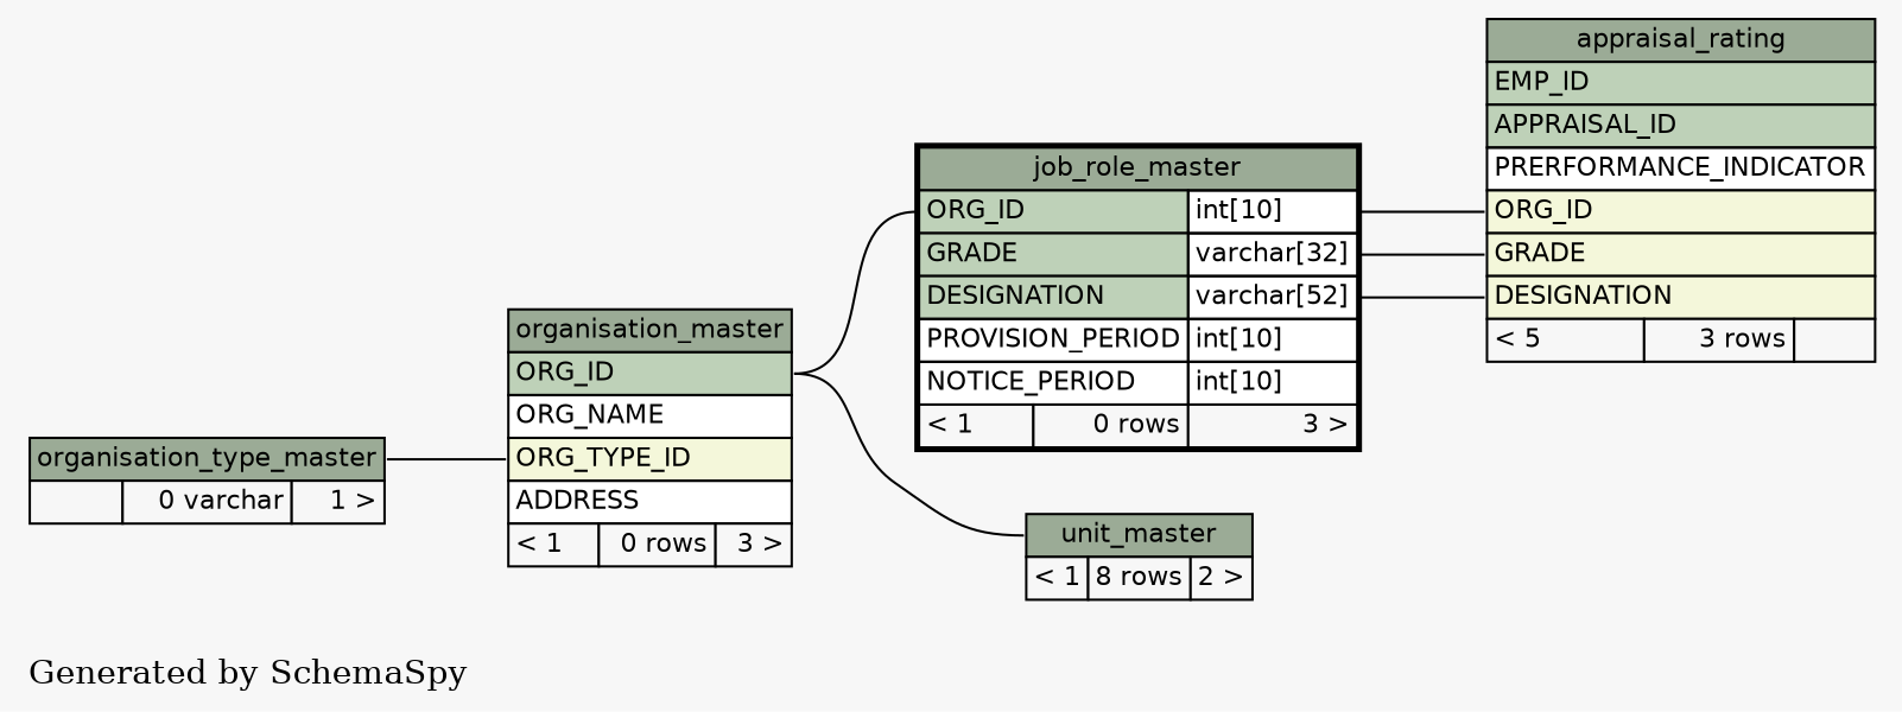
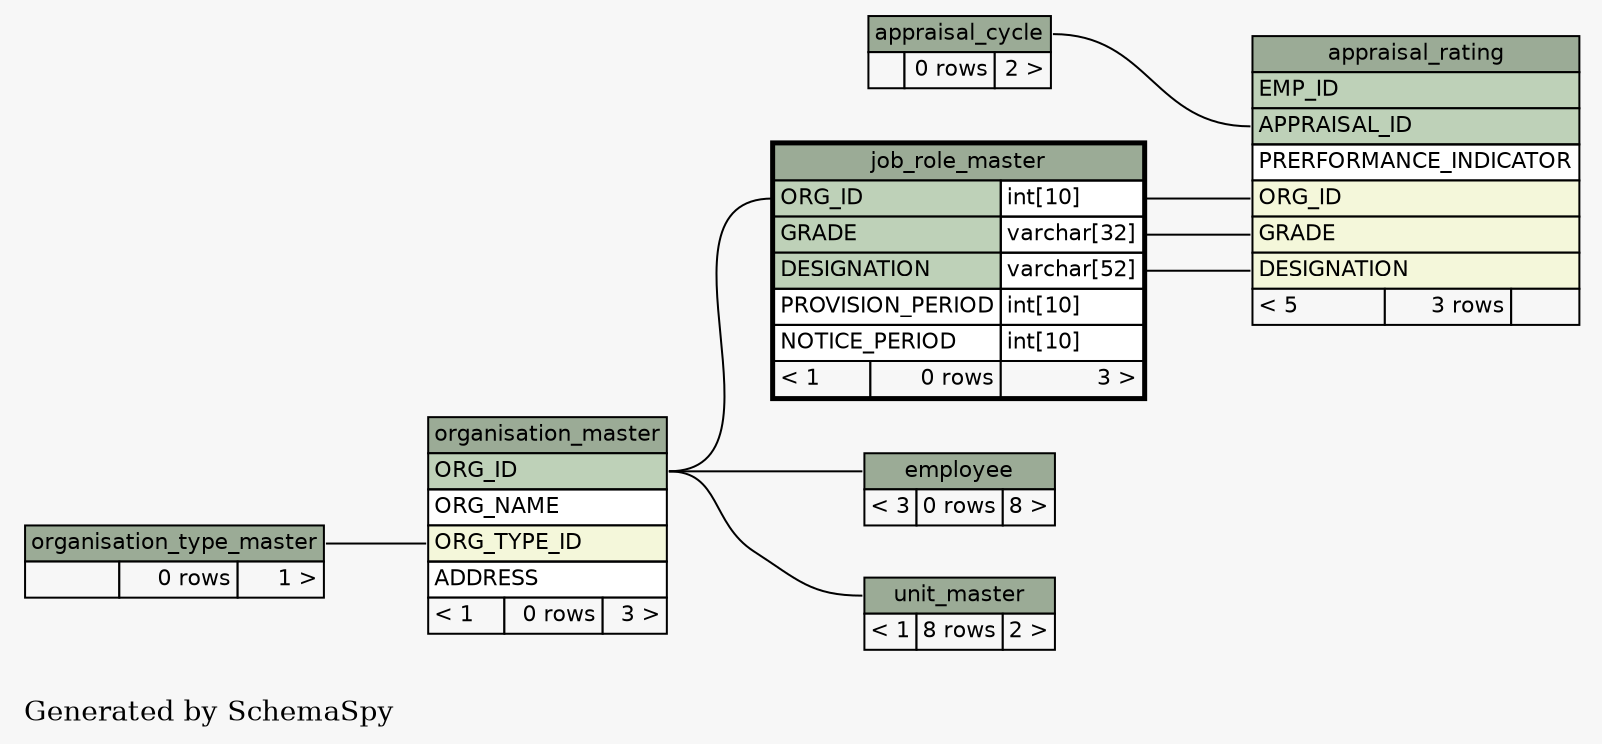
  digraph {
    bgcolor="#f7f7f7"
    label="\nGenerated by SchemaSpy"
    labeljust=l
    rankdir=RL
    node [fontname=Helvetica fontsize=11 shape=plaintext]
    edge [arrowhead=none arrowsize=0.8 arrowtail=crowodot headport="ORG_ID:e" tailport="ORG_ID:w"]
    n1 [label=<     <TABLE BORDER="0" CELLBORDER="1" CELLSPACING="0" BGCOLOR="#ffffff">       <TR><TD PORT="appraisal_rating.heading" COLSPAN="3" BGCOLOR="#9bab96" ALIGN="CENTER">appraisal_rating</TD></TR>       <TR><TD PORT="EMP_ID" COLSPAN="3" BGCOLOR="#bed1b8" ALIGN="LEFT">EMP_ID</TD></TR>       <TR><TD PORT="APPRAISAL_ID" COLSPAN="3" BGCOLOR="#bed1b8" ALIGN="LEFT">APPRAISAL_ID</TD></TR>       <TR><TD PORT="PRERFORMANCE_INDICATOR" COLSPAN="3" ALIGN="LEFT">PRERFORMANCE_INDICATOR</TD></TR>       <TR><TD PORT="ORG_ID" COLSPAN="3" BGCOLOR="#f4f7da" ALIGN="LEFT">ORG_ID</TD></TR>       <TR><TD PORT="GRADE" COLSPAN="3" BGCOLOR="#f4f7da" ALIGN="LEFT">GRADE</TD></TR>       <TR><TD PORT="DESIGNATION" COLSPAN="3" BGCOLOR="#f4f7da" ALIGN="LEFT">DESIGNATION</TD></TR>       <TR><TD ALIGN="LEFT" BGCOLOR="#f7f7f7">&lt; 5</TD><TD ALIGN="RIGHT" BGCOLOR="#f7f7f7">3 rows</TD><TD ALIGN="RIGHT" BGCOLOR="#f7f7f7">  </TD></TR>     </TABLE>>]
+   n2 [label=<     <TABLE BORDER="0" CELLBORDER="1" CELLSPACING="0" BGCOLOR="#ffffff">       <TR><TD PORT="appraisal_cycle.heading" COLSPAN="3" BGCOLOR="#9bab96" ALIGN="CENTER">appraisal_cycle</TD></TR>       <TR><TD ALIGN="LEFT" BGCOLOR="#f7f7f7">  </TD><TD ALIGN="RIGHT" BGCOLOR="#f7f7f7">0 rows</TD><TD ALIGN="RIGHT" BGCOLOR="#f7f7f7">2 &gt;</TD></TR>     </TABLE>>]
    n3 [label=<     <TABLE BORDER="2" CELLBORDER="1" CELLSPACING="0" BGCOLOR="#ffffff">       <TR><TD PORT="job_role_master.heading" COLSPAN="3" BGCOLOR="#9bab96" ALIGN="CENTER">job_role_master</TD></TR>       <TR><TD PORT="ORG_ID" COLSPAN="2" BGCOLOR="#bed1b8" ALIGN="LEFT">ORG_ID</TD><TD PORT="ORG_ID.type" ALIGN="LEFT">int[10]</TD></TR>       <TR><TD PORT="GRADE" COLSPAN="2" BGCOLOR="#bed1b8" ALIGN="LEFT">GRADE</TD><TD PORT="GRADE.type" ALIGN="LEFT">varchar[32]</TD></TR>       <TR><TD PORT="DESIGNATION" COLSPAN="2" BGCOLOR="#bed1b8" ALIGN="LEFT">DESIGNATION</TD><TD PORT="DESIGNATION.type" ALIGN="LEFT">varchar[52]</TD></TR>       <TR><TD PORT="PROVISION_PERIOD" COLSPAN="2" ALIGN="LEFT">PROVISION_PERIOD</TD><TD PORT="PROVISION_PERIOD.type" ALIGN="LEFT">int[10]</TD></TR>       <TR><TD PORT="NOTICE_PERIOD" COLSPAN="2" ALIGN="LEFT">NOTICE_PERIOD</TD><TD PORT="NOTICE_PERIOD.type" ALIGN="LEFT">int[10]</TD></TR>       <TR><TD ALIGN="LEFT" BGCOLOR="#f7f7f7">&lt; 1</TD><TD ALIGN="RIGHT" BGCOLOR="#f7f7f7">0 rows</TD><TD ALIGN="RIGHT" BGCOLOR="#f7f7f7">3 &gt;</TD></TR>     </TABLE>>]
    n4 [label=<     <TABLE BORDER="0" CELLBORDER="1" CELLSPACING="0" BGCOLOR="#ffffff">       <TR><TD PORT="organisation_master.heading" COLSPAN="3" BGCOLOR="#9bab96" ALIGN="CENTER">organisation_master</TD></TR>       <TR><TD PORT="ORG_ID" COLSPAN="3" BGCOLOR="#bed1b8" ALIGN="LEFT">ORG_ID</TD></TR>       <TR><TD PORT="ORG_NAME" COLSPAN="3" ALIGN="LEFT">ORG_NAME</TD></TR>       <TR><TD PORT="ORG_TYPE_ID" COLSPAN="3" BGCOLOR="#f4f7da" ALIGN="LEFT">ORG_TYPE_ID</TD></TR>       <TR><TD PORT="ADDRESS" COLSPAN="3" ALIGN="LEFT">ADDRESS</TD></TR>       <TR><TD ALIGN="LEFT" BGCOLOR="#f7f7f7">&lt; 1</TD><TD ALIGN="RIGHT" BGCOLOR="#f7f7f7">0 rows</TD><TD ALIGN="RIGHT" BGCOLOR="#f7f7f7">3 &gt;</TD></TR>     </TABLE>>]
-   n5 [label=<     <TABLE BORDER="0" CELLBORDER="1" CELLSPACING="0" BGCOLOR="#ffffff">       <TR><TD PORT="organisation_type_master.heading" COLSPAN="3" BGCOLOR="#9bab96" ALIGN="CENTER">organisation_type_master</TD></TR>       <TR><TD ALIGN="LEFT" BGCOLOR="#f7f7f7">  </TD><TD ALIGN="RIGHT" BGCOLOR="#f7f7f7">0 varchar</TD><TD ALIGN="RIGHT" BGCOLOR="#f7f7f7">1 &gt;</TD></TR>     </TABLE>>]
+   n5 [label=<     <TABLE BORDER="0" CELLBORDER="1" CELLSPACING="0" BGCOLOR="#ffffff">       <TR><TD PORT="organisation_type_master.heading" COLSPAN="3" BGCOLOR="#9bab96" ALIGN="CENTER">organisation_type_master</TD></TR>       <TR><TD ALIGN="LEFT" BGCOLOR="#f7f7f7">  </TD><TD ALIGN="RIGHT" BGCOLOR="#f7f7f7">0 rows</TD><TD ALIGN="RIGHT" BGCOLOR="#f7f7f7">1 &gt;</TD></TR>     </TABLE>>]
+   n6 [label=<     <TABLE BORDER="0" CELLBORDER="1" CELLSPACING="0" BGCOLOR="#ffffff">       <TR><TD PORT="employee.heading" COLSPAN="3" BGCOLOR="#9bab96" ALIGN="CENTER">employee</TD></TR>       <TR><TD ALIGN="LEFT" BGCOLOR="#f7f7f7">&lt; 3</TD><TD ALIGN="RIGHT" BGCOLOR="#f7f7f7">0 rows</TD><TD ALIGN="RIGHT" BGCOLOR="#f7f7f7">8 &gt;</TD></TR>     </TABLE>>]
    n7 [label=<     <TABLE BORDER="0" CELLBORDER="1" CELLSPACING="0" BGCOLOR="#ffffff">       <TR><TD PORT="unit_master.heading" COLSPAN="3" BGCOLOR="#9bab96" ALIGN="CENTER">unit_master</TD></TR>       <TR><TD ALIGN="LEFT" BGCOLOR="#f7f7f7">&lt; 1</TD><TD ALIGN="RIGHT" BGCOLOR="#f7f7f7">8 rows</TD><TD ALIGN="RIGHT" BGCOLOR="#f7f7f7">2 &gt;</TD></TR>     </TABLE>>]
+   n1 -> n2 [arrowtail=crowtee headport="appraisal_cycle.heading:e" tailport="APPRAISAL_ID:w"]
    n1 -> n3 [headport="DESIGNATION.type:e" tailport="DESIGNATION:w"]
    n1 -> n3 [headport="GRADE.type:e" tailport="GRADE:w"]
    n1 -> n3 [headport="ORG_ID.type:e"]
    n3 -> n4 [arrowtail=crowtee]
    n4 -> n5 [headport="organisation_type_master.heading:e" tailport="ORG_TYPE_ID:w"]
+   n6 -> n4 [tailport="employee.heading:w"]
    n7 -> n4 [tailport="unit_master.heading:w"]
  }
